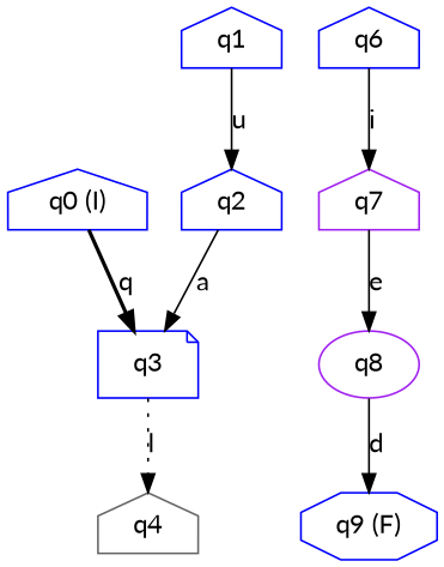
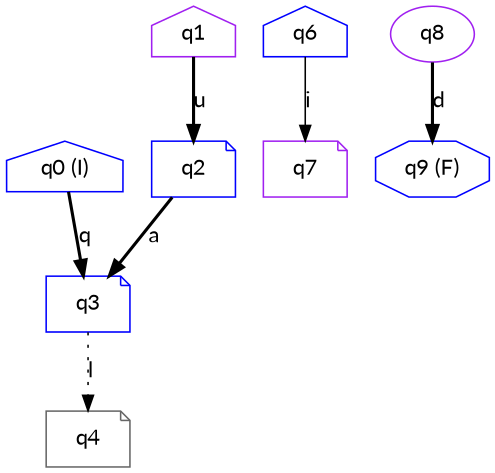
  digraph {
    fontname=Lato
    rankdir=TB
    node [color=blue fontname=Lato shape=house]
    edge [fontname=Lato style=bold]
    n1 [label="q0 (I)"]
    n2 [label=q3 shape=note]
-   n3 [label=q1]
-   n4 [label=q2]
-   n5 [color=gray40 label=q4]
+   n3 [color=purple label=q1]
+   n4 [label=q2 shape=note]
+   n5 [color=gray40 label=q4 shape=note]
    n6 [label=q6]
-   n7 [color=purple label=q7]
+   n7 [color=purple label=q7 shape=note]
    n8 [color=purple label=q8 shape=ellipse]
    n9 [label="q9 (F)" shape=octagon]
    n1 -> n2 [label=q]
    n2 -> n5 [label=l style=dotted]
-   n3 -> n4 [label=u style=solid]
-   n4 -> n2 [label=a style=solid]
+   n3 -> n4 [label=u]
+   n4 -> n2 [label=a]
    n6 -> n7 [label=i style=solid]
-   n7 -> n8 [label=e style=solid]
-   n8 -> n9 [label=d style=solid]
+   n8 -> n9 [label=d]
  }
